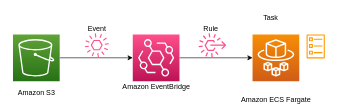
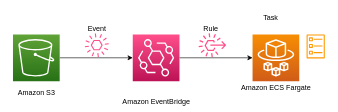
  <mxCell id="0" />
  <mxCell id="1" parent="0" />
  <mxCell id="2" style="edgeStyle=orthogonalEdgeStyle;rounded=0;orthogonalLoop=1;jettySize=auto;html=1;entryX=0;entryY=0.5;entryDx=0;entryDy=0;entryPerimeter=0;" edge="1" parent="1" source="3" target="6"><mxGeometry relative="1" as="geometry" /></mxCell>
  <mxCell id="3" value="" style="sketch=0;points=[[0,0,0],[0.25,0,0],[0.5,0,0],[0.75,0,0],[1,0,0],[0,1,0],[0.25,1,0],[0.5,1,0],[0.75,1,0],[1,1,0],[0,0.25,0],[0,0.5,0],[0,0.75,0],[1,0.25,0],[1,0.5,0],[1,0.75,0]];outlineConnect=0;fontColor=#232F3E;gradientColor=#60A337;gradientDirection=north;fillColor=#277116;strokeColor=#ffffff;dashed=0;verticalLabelPosition=bottom;verticalAlign=top;align=center;html=1;fontSize=12;fontStyle=0;aspect=fixed;shape=mxgraph.aws4.resourceIcon;resIcon=mxgraph.aws4.s3;" vertex="1" parent="1"><mxGeometry x="21" y="57" width="78" height="78" as="geometry" /></mxCell>
  <mxCell id="4" value="Amazon S3" style="text;html=1;align=center;verticalAlign=middle;resizable=0;points=[];autosize=1;strokeColor=none;fillColor=none;" vertex="1" parent="1"><mxGeometry x="20" y="145" width="80" height="20" as="geometry" /></mxCell>
  <mxCell id="5" style="edgeStyle=orthogonalEdgeStyle;rounded=0;orthogonalLoop=1;jettySize=auto;html=1;" edge="1" parent="1" source="6" target="7"><mxGeometry relative="1" as="geometry" /></mxCell>
  <mxCell id="6" value="" style="sketch=0;points=[[0,0,0],[0.25,0,0],[0.5,0,0],[0.75,0,0],[1,0,0],[0,1,0],[0.25,1,0],[0.5,1,0],[0.75,1,0],[1,1,0],[0,0.25,0],[0,0.5,0],[0,0.75,0],[1,0.25,0],[1,0.5,0],[1,0.75,0]];outlineConnect=0;fontColor=#232F3E;gradientColor=#FF4F8B;gradientDirection=north;fillColor=#BC1356;strokeColor=#ffffff;dashed=0;verticalLabelPosition=bottom;verticalAlign=top;align=center;html=1;fontSize=12;fontStyle=0;aspect=fixed;shape=mxgraph.aws4.resourceIcon;resIcon=mxgraph.aws4.eventbridge;" vertex="1" parent="1"><mxGeometry x="221" y="57" width="78" height="78" as="geometry" /></mxCell>
  <mxCell id="7" value="" style="sketch=0;points=[[0,0,0],[0.25,0,0],[0.5,0,0],[0.75,0,0],[1,0,0],[0,1,0],[0.25,1,0],[0.5,1,0],[0.75,1,0],[1,1,0],[0,0.25,0],[0,0.5,0],[0,0.75,0],[1,0.25,0],[1,0.5,0],[1,0.75,0]];outlineConnect=0;fontColor=#232F3E;gradientColor=#F78E04;gradientDirection=north;fillColor=#D05C17;strokeColor=#ffffff;dashed=0;verticalLabelPosition=bottom;verticalAlign=top;align=center;html=1;fontSize=12;fontStyle=0;aspect=fixed;shape=mxgraph.aws4.resourceIcon;resIcon=mxgraph.aws4.fargate;" vertex="1" parent="1"><mxGeometry x="421" y="57" width="78" height="78" as="geometry" /></mxCell>
  <mxCell id="8" value="" style="sketch=0;outlineConnect=0;fontColor=#232F3E;gradientColor=none;fillColor=#FF9900;strokeColor=none;dashed=0;verticalLabelPosition=bottom;verticalAlign=top;align=center;html=1;fontSize=12;fontStyle=0;aspect=fixed;pointerEvents=1;shape=mxgraph.aws4.ecs_task;" vertex="1" parent="1"><mxGeometry x="511" y="57" width="30.83" height="40" as="geometry" /></mxCell>
- <mxCell id="9" value="Amazon EventBridge" style="text;html=1;align=center;verticalAlign=middle;resizable=0;points=[];autosize=1;strokeColor=none;fillColor=none;" vertex="1" parent="1"><mxGeometry x="195" y="135" width="130" height="20" as="geometry" /></mxCell>
+ <mxCell id="9" value="Amazon EventBridge" style="text;html=1;align=center;verticalAlign=middle;resizable=0;points=[];autosize=1;strokeColor=none;fillColor=none;" vertex="1" parent="1"><mxGeometry x="195" y="160" width="130" height="20" as="geometry" /></mxCell>
  <mxCell id="10" value="" style="sketch=0;outlineConnect=0;fontColor=#232F3E;gradientColor=none;fillColor=#FF4F8B;strokeColor=none;dashed=0;verticalLabelPosition=bottom;verticalAlign=top;align=center;html=1;fontSize=12;fontStyle=0;aspect=fixed;pointerEvents=1;shape=mxgraph.aws4.rule_3;" vertex="1" parent="1"><mxGeometry x="331" y="55" width="45.88" height="40" as="geometry" /></mxCell>
  <mxCell id="11" value="" style="sketch=0;outlineConnect=0;fontColor=#232F3E;gradientColor=none;fillColor=#FF4F8B;strokeColor=none;dashed=0;verticalLabelPosition=bottom;verticalAlign=top;align=center;html=1;fontSize=12;fontStyle=0;aspect=fixed;pointerEvents=1;shape=mxgraph.aws4.event;" vertex="1" parent="1"><mxGeometry x="141" y="55" width="40" height="40" as="geometry" /></mxCell>
- <mxCell id="12" value="Amazon ECS Fargate" style="text;html=1;align=center;verticalAlign=middle;resizable=0;points=[];autosize=1;strokeColor=none;fillColor=none;" vertex="1" parent="1"><mxGeometry x="395" y="157" width="130" height="20" as="geometry" /></mxCell>
+ <mxCell id="12" value="Amazon ECS Fargate" style="text;html=1;align=center;verticalAlign=middle;resizable=0;points=[];autosize=1;strokeColor=none;fillColor=none;" vertex="1" parent="1"><mxGeometry x="395" y="137" width="130" height="20" as="geometry" /></mxCell>
  <mxCell id="13" value="Event" style="text;html=1;align=center;verticalAlign=middle;resizable=0;points=[];autosize=1;strokeColor=none;fillColor=none;" vertex="1" parent="1"><mxGeometry x="136" y="37" width="50" height="20" as="geometry" /></mxCell>
  <mxCell id="14" value="Rule" style="text;html=1;align=center;verticalAlign=middle;resizable=0;points=[];autosize=1;strokeColor=none;fillColor=none;" vertex="1" parent="1"><mxGeometry x="331" y="37" width="40" height="20" as="geometry" /></mxCell>
  <mxCell id="15" value="Task" style="text;html=1;align=center;verticalAlign=middle;resizable=0;points=[];autosize=1;strokeColor=none;fillColor=none;" vertex="1" parent="1"><mxGeometry x="431.42" y="20" width="40" height="20" as="geometry" /></mxCell>
